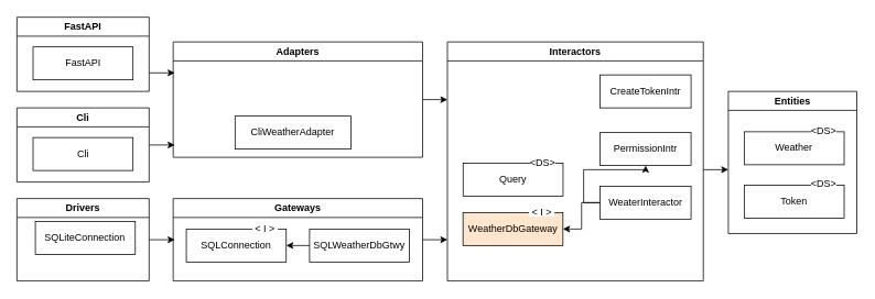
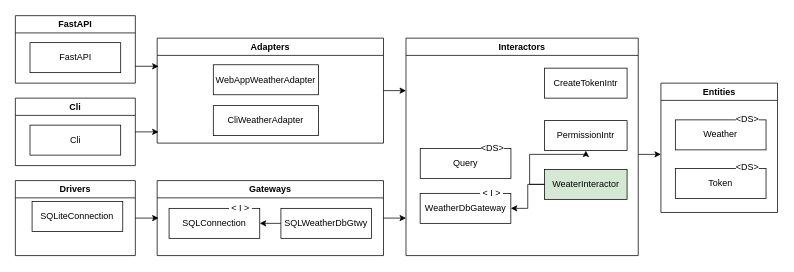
  <mxCell id="0" />
  <mxCell id="1" parent="0" />
  <mxCell id="2" style="edgeStyle=orthogonalEdgeStyle;rounded=0;orthogonalLoop=1;jettySize=auto;html=1;exitX=1;exitY=0.75;exitDx=0;exitDy=0;" parent="1" source="3" edge="1"><mxGeometry relative="1" as="geometry"><mxPoint x="211" y="87.5" as="targetPoint" /></mxGeometry></mxCell>
  <mxCell id="3" value="FastAPI" style="swimlane;whiteSpace=wrap;html=1;startSize=23;" parent="1" vertex="1"><mxGeometry x="20" y="20" width="160" height="90" as="geometry" /></mxCell>
  <mxCell id="4" value="FastAPI" style="rounded=0;whiteSpace=wrap;html=1;" parent="3" vertex="1"><mxGeometry x="19.522" y="36" width="120.96" height="40" as="geometry" /></mxCell>
  <mxCell id="5" value="Entities" style="swimlane;whiteSpace=wrap;html=1;" parent="1" vertex="1"><mxGeometry x="881" y="110" width="155.52" height="172.5" as="geometry" /></mxCell>
  <mxCell id="6" value="" style="group" parent="5" vertex="1" connectable="0"><mxGeometry x="19.244" y="38.25" width="120.96" height="50.75" as="geometry" /></mxCell>
  <mxCell id="7" value="Weather" style="rounded=0;whiteSpace=wrap;html=1;" parent="6" vertex="1"><mxGeometry y="10.75" width="120.96" height="40" as="geometry" /></mxCell>
  <mxCell id="8" value="&amp;lt;DS&amp;gt;" style="text;html=1;strokeColor=none;fillColor=default;align=center;verticalAlign=middle;whiteSpace=wrap;rounded=0;" parent="6" vertex="1"><mxGeometry x="80.759" width="30.55" height="20" as="geometry" /></mxCell>
  <mxCell id="9" value="" style="group" parent="5" vertex="1" connectable="0"><mxGeometry x="19.244" y="103.25" width="120.96" height="50.75" as="geometry" /></mxCell>
  <mxCell id="10" value="Token" style="rounded=0;whiteSpace=wrap;html=1;" parent="9" vertex="1"><mxGeometry y="10.75" width="120.96" height="40" as="geometry" /></mxCell>
  <mxCell id="11" value="&amp;lt;DS&amp;gt;" style="text;html=1;strokeColor=none;fillColor=default;align=center;verticalAlign=middle;whiteSpace=wrap;rounded=0;" parent="9" vertex="1"><mxGeometry x="80.759" width="30.55" height="20" as="geometry" /></mxCell>
  <mxCell id="12" style="edgeStyle=orthogonalEdgeStyle;rounded=0;orthogonalLoop=1;jettySize=auto;html=1;" parent="1" edge="1"><mxGeometry relative="1" as="geometry"><mxPoint x="881" y="205.211" as="targetPoint" /><mxPoint x="851" y="205" as="sourcePoint" /></mxGeometry></mxCell>
  <mxCell id="13" value="Interactors" style="swimlane;whiteSpace=wrap;html=1;startSize=23;" parent="1" vertex="1"><mxGeometry x="541" y="50" width="309.74" height="290" as="geometry" /></mxCell>
  <mxCell id="14" style="edgeStyle=orthogonalEdgeStyle;rounded=0;orthogonalLoop=1;jettySize=auto;html=1;exitX=0;exitY=0.5;exitDx=0;exitDy=0;" edge="1" parent="13" source="16" target="18"><mxGeometry relative="1" as="geometry" /></mxCell>
  <mxCell id="15" style="edgeStyle=orthogonalEdgeStyle;rounded=0;orthogonalLoop=1;jettySize=auto;html=1;exitX=0;exitY=0.5;exitDx=0;exitDy=0;entryX=1;entryY=0.5;entryDx=0;entryDy=0;" edge="1" parent="13" source="16" target="22"><mxGeometry relative="1" as="geometry" /></mxCell>
- <mxCell id="16" value="WeaterInteractor" style="rounded=0;whiteSpace=wrap;html=1;" parent="13" vertex="1"><mxGeometry x="184.87" y="175" width="110.0" height="40" as="geometry" /></mxCell>
+ <mxCell id="16" value="WeaterInteractor" style="rounded=0;whiteSpace=wrap;html=1;fillColor=#d5e8d4;" parent="13" vertex="1"><mxGeometry x="184.87" y="175" width="110.0" height="40" as="geometry" /></mxCell>
  <mxCell id="17" value="CreateTokenIntr" style="rounded=0;whiteSpace=wrap;html=1;" vertex="1" parent="13"><mxGeometry x="184.87" y="40" width="110.0" height="40" as="geometry" /></mxCell>
  <mxCell id="18" value="PermissionIntr" style="rounded=0;whiteSpace=wrap;html=1;" vertex="1" parent="13"><mxGeometry x="184.87" y="110" width="110.0" height="40" as="geometry" /></mxCell>
  <mxCell id="19" value="" style="group" parent="13" vertex="1" connectable="0"><mxGeometry x="18.997" y="132" width="120.96" height="55" as="geometry" /></mxCell>
  <mxCell id="20" value="Query" style="rounded=0;whiteSpace=wrap;html=1;" parent="19" vertex="1"><mxGeometry y="15" width="120.96" height="40" as="geometry" /></mxCell>
  <mxCell id="21" value="&amp;lt;DS&amp;gt;" style="text;html=1;strokeColor=none;fillColor=default;align=center;verticalAlign=middle;whiteSpace=wrap;rounded=0;" parent="19" vertex="1"><mxGeometry x="81.005" y="4.75" width="30.55" height="20" as="geometry" /></mxCell>
- <mxCell id="22" value="WeatherDbGateway" style="rounded=0;whiteSpace=wrap;html=1;fillColor=#ffe6cc;" parent="13" vertex="1"><mxGeometry x="18.867" y="207" width="120.96" height="40" as="geometry" /></mxCell>
+ <mxCell id="22" value="WeatherDbGateway" style="rounded=0;whiteSpace=wrap;html=1;" parent="13" vertex="1"><mxGeometry x="18.867" y="207" width="120.96" height="40" as="geometry" /></mxCell>
  <mxCell id="23" value="&amp;lt; I &amp;gt;" style="text;html=1;strokeColor=none;fillColor=default;align=center;verticalAlign=middle;whiteSpace=wrap;rounded=0;" parent="13" vertex="1"><mxGeometry x="98.867" y="202" width="30.55" height="10" as="geometry" /></mxCell>
  <mxCell id="24" style="edgeStyle=orthogonalEdgeStyle;rounded=0;orthogonalLoop=1;jettySize=auto;html=1;exitX=1;exitY=0.5;exitDx=0;exitDy=0;" edge="1" parent="1" source="25"><mxGeometry relative="1" as="geometry"><mxPoint x="541" y="290" as="targetPoint" /></mxGeometry></mxCell>
  <mxCell id="25" value="Gateways" style="swimlane;whiteSpace=wrap;html=1;" parent="1" vertex="1"><mxGeometry x="209.12" y="240" width="301.88" height="100" as="geometry" /></mxCell>
  <mxCell id="26" value="" style="group" parent="25" vertex="1" connectable="0"><mxGeometry x="15.872" y="23" width="120.96" height="54" as="geometry" /></mxCell>
  <mxCell id="27" value="SQLConnection" style="rounded=0;whiteSpace=wrap;html=1;" parent="26" vertex="1"><mxGeometry y="14" width="120.96" height="40" as="geometry" /></mxCell>
  <mxCell id="28" value="&amp;lt; I &amp;gt;" style="text;html=1;strokeColor=none;fillColor=default;align=center;verticalAlign=middle;whiteSpace=wrap;rounded=0;" parent="26" vertex="1"><mxGeometry x="80" y="4" width="30.55" height="20" as="geometry" /></mxCell>
  <mxCell id="29" style="edgeStyle=orthogonalEdgeStyle;rounded=0;orthogonalLoop=1;jettySize=auto;html=1;exitX=0;exitY=0.5;exitDx=0;exitDy=0;entryX=1;entryY=0.5;entryDx=0;entryDy=0;" edge="1" parent="25" source="30" target="27"><mxGeometry relative="1" as="geometry" /></mxCell>
  <mxCell id="30" value="SQLWeatherDbGtwy" style="rounded=0;whiteSpace=wrap;html=1;" parent="25" vertex="1"><mxGeometry x="165.052" y="37" width="120.96" height="40" as="geometry" /></mxCell>
  <mxCell id="31" style="edgeStyle=orthogonalEdgeStyle;rounded=0;orthogonalLoop=1;jettySize=auto;html=1;exitX=1;exitY=0.5;exitDx=0;exitDy=0;" parent="1" source="32" edge="1"><mxGeometry relative="1" as="geometry"><mxPoint x="211" y="289.553" as="targetPoint" /></mxGeometry></mxCell>
  <mxCell id="32" value="Drivers" style="swimlane;whiteSpace=wrap;html=1;" parent="1" vertex="1"><mxGeometry x="20" y="240" width="160" height="100" as="geometry" /></mxCell>
  <mxCell id="33" value="SQLiteConnection" style="rounded=0;whiteSpace=wrap;html=1;" parent="32" vertex="1"><mxGeometry x="22.282" y="28" width="120.96" height="40" as="geometry" /></mxCell>
  <mxCell id="34" style="edgeStyle=orthogonalEdgeStyle;rounded=0;orthogonalLoop=1;jettySize=auto;html=1;exitX=1;exitY=0.5;exitDx=0;exitDy=0;" parent="1" source="35" edge="1"><mxGeometry relative="1" as="geometry"><mxPoint x="541" y="119.947" as="targetPoint" /></mxGeometry></mxCell>
  <mxCell id="35" value="Adapters" style="swimlane;whiteSpace=wrap;html=1;" parent="1" vertex="1"><mxGeometry x="209.12" y="50" width="301.88" height="140" as="geometry" /></mxCell>
  <mxCell id="36" value="" style="group" parent="35" vertex="1" connectable="0"><mxGeometry x="74.87" y="35.5" width="140.26" height="94.5" as="geometry" /></mxCell>
+ <mxCell id="37" value="WebAppWeatherAdapter" style="rounded=0;whiteSpace=wrap;html=1;" parent="36" vertex="1"><mxGeometry width="140.26" height="40" as="geometry" /></mxCell>
  <mxCell id="38" value="CliWeatherAdapter" style="rounded=0;whiteSpace=wrap;html=1;" parent="36" vertex="1"><mxGeometry y="54.5" width="140.26" height="40" as="geometry" /></mxCell>
  <mxCell id="39" style="edgeStyle=orthogonalEdgeStyle;rounded=0;orthogonalLoop=1;jettySize=auto;html=1;exitX=1;exitY=0.5;exitDx=0;exitDy=0;" parent="1" source="40" edge="1"><mxGeometry relative="1" as="geometry"><mxPoint x="211" y="174.684" as="targetPoint" /></mxGeometry></mxCell>
  <mxCell id="40" value="Cli" style="swimlane;whiteSpace=wrap;html=1;startSize=23;" parent="1" vertex="1"><mxGeometry x="20" y="130" width="160" height="90" as="geometry" /></mxCell>
  <mxCell id="41" value="Cli" style="rounded=0;whiteSpace=wrap;html=1;" parent="40" vertex="1"><mxGeometry x="19.522" y="36" width="120.96" height="40" as="geometry" /></mxCell>
